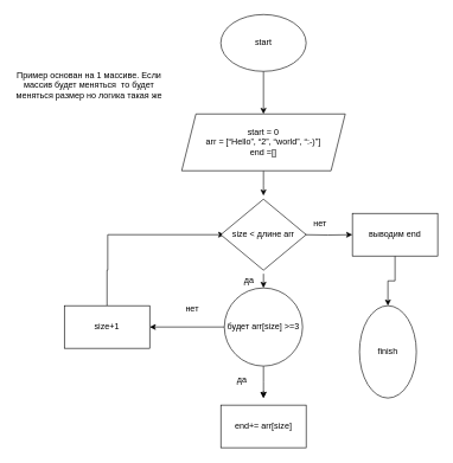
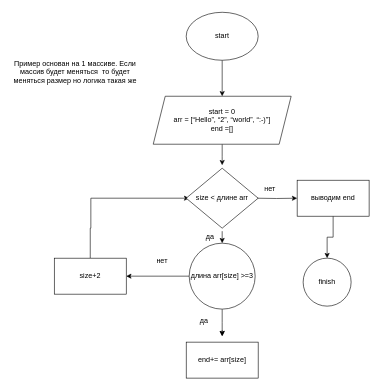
  <mxCell id="0" />
  <mxCell id="1" parent="0" />
  <mxCell id="2" style="edgeStyle=orthogonalEdgeStyle;rounded=0;orthogonalLoop=1;jettySize=auto;html=1;entryX=0.5;entryY=0;entryDx=0;entryDy=0;" edge="1" parent="1" source="3" target="5"><mxGeometry relative="1" as="geometry" /></mxCell>
  <mxCell id="3" value="start" style="ellipse;whiteSpace=wrap;html=1;" vertex="1" parent="1"><mxGeometry x="310" y="20" width="120" height="80" as="geometry" /></mxCell>
  <mxCell id="4" style="edgeStyle=orthogonalEdgeStyle;rounded=0;orthogonalLoop=1;jettySize=auto;html=1;entryX=0.5;entryY=0;entryDx=0;entryDy=0;" edge="1" parent="1" source="5"><mxGeometry relative="1" as="geometry"><mxPoint x="370" y="275" as="targetPoint" /></mxGeometry></mxCell>
  <mxCell id="5" value="start = 0&lt;br&gt;arr =&amp;nbsp;[“Hello”, “2”, “world”, “:-)”]&lt;br&gt;end =[]" style="shape=parallelogram;perimeter=parallelogramPerimeter;whiteSpace=wrap;html=1;fixedSize=1;" vertex="1" parent="1"><mxGeometry x="255" y="160" width="230" height="80" as="geometry" /></mxCell>
  <mxCell id="6" style="edgeStyle=orthogonalEdgeStyle;rounded=0;orthogonalLoop=1;jettySize=auto;html=1;exitX=0.5;exitY=1;exitDx=0;exitDy=0;entryX=0.5;entryY=0;entryDx=0;entryDy=0;" edge="1" parent="1" target="11"><mxGeometry relative="1" as="geometry"><mxPoint x="370" y="385" as="sourcePoint" /></mxGeometry></mxCell>
  <mxCell id="7" style="edgeStyle=orthogonalEdgeStyle;rounded=0;orthogonalLoop=1;jettySize=auto;html=1;entryX=0;entryY=0.5;entryDx=0;entryDy=0;" edge="1" parent="1" target="16"><mxGeometry relative="1" as="geometry"><mxPoint x="425" y="330" as="sourcePoint" /></mxGeometry></mxCell>
  <mxCell id="8" value="Пример основан на 1 массиве. Если массив будет меняться&amp;nbsp; то будет меняться размер но логика такая же" style="text;html=1;strokeColor=none;fillColor=none;align=center;verticalAlign=middle;whiteSpace=wrap;rounded=0;" vertex="1" parent="1"><mxGeometry x="20" y="90" width="210" height="60" as="geometry" /></mxCell>
  <mxCell id="9" style="edgeStyle=orthogonalEdgeStyle;rounded=0;orthogonalLoop=1;jettySize=auto;html=1;" edge="1" parent="1" source="11"><mxGeometry relative="1" as="geometry"><mxPoint x="210" y="460" as="targetPoint" /></mxGeometry></mxCell>
  <mxCell id="10" style="edgeStyle=orthogonalEdgeStyle;rounded=0;orthogonalLoop=1;jettySize=auto;html=1;" edge="1" parent="1" source="11"><mxGeometry relative="1" as="geometry"><mxPoint x="370" y="560" as="targetPoint" /></mxGeometry></mxCell>
- <mxCell id="11" value="будет arr[size] &amp;gt;=3" style="ellipse;whiteSpace=wrap;html=1;aspect=fixed;" vertex="1" parent="1"><mxGeometry x="315" y="405" width="110" height="110" as="geometry" /></mxCell>
+ <mxCell id="11" value="длина arr[size] &amp;gt;=3" style="ellipse;whiteSpace=wrap;html=1;aspect=fixed;" vertex="1" parent="1"><mxGeometry x="315" y="405" width="110" height="110" as="geometry" /></mxCell>
  <mxCell id="12" style="edgeStyle=orthogonalEdgeStyle;rounded=0;orthogonalLoop=1;jettySize=auto;html=1;entryX=0;entryY=0.5;entryDx=0;entryDy=0;" edge="1" parent="1" source="13"><mxGeometry relative="1" as="geometry"><mxPoint x="315" y="330" as="targetPoint" /><Array as="points"><mxPoint x="150" y="380" /><mxPoint x="151" y="380" /><mxPoint x="151" y="330" /></Array></mxGeometry></mxCell>
- <mxCell id="13" value="size+1" style="rounded=0;whiteSpace=wrap;html=1;" vertex="1" parent="1"><mxGeometry x="90" y="430" width="120" height="60" as="geometry" /></mxCell>
+ <mxCell id="13" value="size+2" style="rounded=0;whiteSpace=wrap;html=1;" vertex="1" parent="1"><mxGeometry x="90" y="430" width="120" height="60" as="geometry" /></mxCell>
  <mxCell id="14" value="да" style="text;html=1;strokeColor=none;fillColor=none;align=center;verticalAlign=middle;whiteSpace=wrap;rounded=0;" vertex="1" parent="1"><mxGeometry x="320" y="380" width="60" height="30" as="geometry" /></mxCell>
  <mxCell id="15" value="" style="edgeStyle=orthogonalEdgeStyle;rounded=0;orthogonalLoop=1;jettySize=auto;html=1;" edge="1" parent="1" source="16" target="22"><mxGeometry relative="1" as="geometry" /></mxCell>
  <mxCell id="16" value="выводим end" style="rounded=0;whiteSpace=wrap;html=1;" vertex="1" parent="1"><mxGeometry x="495" y="300" width="120" height="60" as="geometry" /></mxCell>
  <mxCell id="17" value="нет" style="text;html=1;strokeColor=none;fillColor=none;align=center;verticalAlign=middle;whiteSpace=wrap;rounded=0;" vertex="1" parent="1"><mxGeometry x="420" y="300" width="60" height="30" as="geometry" /></mxCell>
  <mxCell id="18" value="нет" style="text;html=1;strokeColor=none;fillColor=none;align=center;verticalAlign=middle;whiteSpace=wrap;rounded=0;" vertex="1" parent="1"><mxGeometry x="240" y="420" width="60" height="30" as="geometry" /></mxCell>
  <mxCell id="19" value="end+= arr[size]" style="rounded=0;whiteSpace=wrap;html=1;" vertex="1" parent="1"><mxGeometry x="310" y="570" width="120" height="60" as="geometry" /></mxCell>
  <mxCell id="20" style="edgeStyle=orthogonalEdgeStyle;rounded=0;orthogonalLoop=1;jettySize=auto;html=1;exitX=1;exitY=1;exitDx=0;exitDy=0;" edge="1" parent="1" source="21"><mxGeometry relative="1" as="geometry"><mxPoint x="370" y="560" as="targetPoint" /></mxGeometry></mxCell>
  <mxCell id="21" value="да" style="text;html=1;strokeColor=none;fillColor=none;align=center;verticalAlign=middle;whiteSpace=wrap;rounded=0;" vertex="1" parent="1"><mxGeometry x="310" y="520" width="60" height="30" as="geometry" /></mxCell>
- <mxCell id="22" value="finish" style="ellipse;whiteSpace=wrap;html=1;rounded=0;" vertex="1" parent="1"><mxGeometry x="505" y="430" width="80" height="130" as="geometry" /></mxCell>
+ <mxCell id="22" value="finish" style="ellipse;whiteSpace=wrap;html=1;rounded=0;" vertex="1" parent="1"><mxGeometry x="505" y="430" width="80" height="80" as="geometry" /></mxCell>
  <mxCell id="23" value="size &amp;lt; длине arr" style="rhombus;whiteSpace=wrap;html=1;" vertex="1" parent="1"><mxGeometry x="310" y="280" width="120" height="100" as="geometry" /></mxCell>
